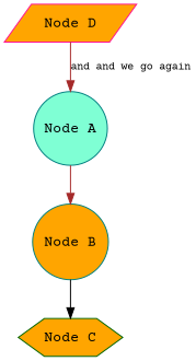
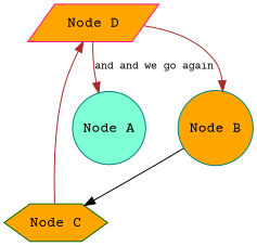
  digraph {
    fontname="Courier Prime"
    node [color=teal fillcolor=orange fontname="Courier Prime" shape=circle style=filled]
    edge [color=brown fontname="Courier Prime"]
    "Node A" [fillcolor=aquamarine height=0.50 width=0.97]
    "Node B" [height=0.50 width=0.83]
    "Node C" [color=darkgreen height=0.50 shape=hexagon width=0.97]
    "Node D" [color=deeppink height=0.50 shape=parallelogram width=0.97]
-   "Node A" -> "Node B"
+   "Node D" -> "Node B"
    "Node B" -> "Node C" [color=black]
+   "Node C" -> "Node D"
    "Node D" -> "Node A" [fontsize=10.0 label="and and we go again" labelfontcolor="#009933"]
  }
